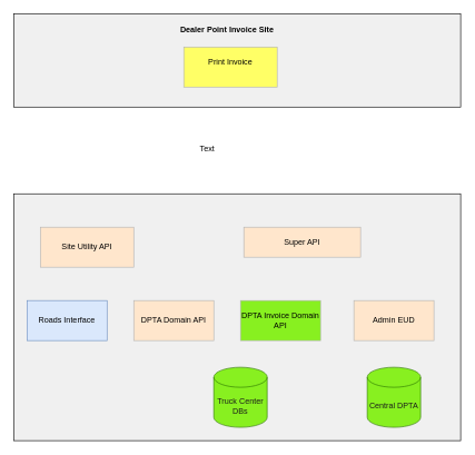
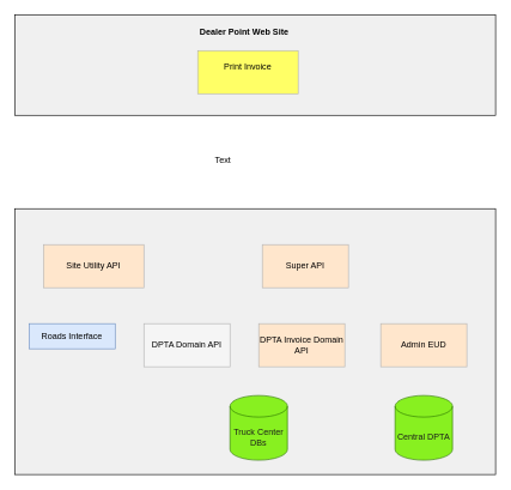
  <mxCell id="0" />
  <mxCell id="1" parent="0" />
  <mxCell id="2" value="" style="rounded=0;whiteSpace=wrap;html=1;fillColor=#F0F0F0;" vertex="1" parent="1"><mxGeometry x="20" y="290" width="670" height="370" as="geometry" /></mxCell>
  <mxCell id="3" value="Truck Center DBs" style="shape=cylinder3;whiteSpace=wrap;html=1;boundedLbl=1;backgroundOutline=1;size=15;fillColor=#88F020;fontColor=#1C1C1C;strokeColor=#2D7600;" vertex="1" parent="1"><mxGeometry x="320" y="550" width="80" height="90" as="geometry" /></mxCell>
  <mxCell id="4" value="Central DPTA" style="shape=cylinder3;whiteSpace=wrap;html=1;boundedLbl=1;backgroundOutline=1;size=15;fillColor=#88F020;fontColor=#1C1C1C;strokeColor=#2D7600;" vertex="1" parent="1"><mxGeometry x="550" y="550" width="80" height="90" as="geometry" /></mxCell>
- <mxCell id="5" value="DPTA Domain API" style="rounded=0;whiteSpace=wrap;html=1;fillColor=#ffe6cc;strokeColor=#B3B3B3;" vertex="1" parent="1"><mxGeometry x="200" y="450" width="120" height="60" as="geometry" /></mxCell>
- <mxCell id="6" value="DPTA Invoice Domain API" style="rounded=0;whiteSpace=wrap;html=1;fillColor=#88f020;strokeColor=#B3B3B3;" vertex="1" parent="1"><mxGeometry x="360" y="450" width="120" height="60" as="geometry" /></mxCell>
+ <mxCell id="5" value="DPTA Domain API" style="rounded=0;whiteSpace=wrap;html=1;fillColor=#f5f5f5;strokeColor=#B3B3B3;" vertex="1" parent="1"><mxGeometry x="200" y="450" width="120" height="60" as="geometry" /></mxCell>
+ <mxCell id="6" value="DPTA Invoice Domain API" style="rounded=0;whiteSpace=wrap;html=1;fillColor=#ffe6cc;strokeColor=#B3B3B3;" vertex="1" parent="1"><mxGeometry x="360" y="450" width="120" height="60" as="geometry" /></mxCell>
  <mxCell id="7" value="Admin EUD" style="rounded=0;whiteSpace=wrap;html=1;fillColor=#ffe6cc;strokeColor=#B3B3B3;" vertex="1" parent="1"><mxGeometry x="530" y="450" width="120" height="60" as="geometry" /></mxCell>
- <mxCell id="8" value="Super API" style="rounded=0;whiteSpace=wrap;html=1;fillColor=#ffe6cc;strokeColor=#B3B3B3;" vertex="1" parent="1"><mxGeometry x="365" y="340" width="175" height="45" as="geometry" /></mxCell>
+ <mxCell id="8" value="Super API" style="rounded=0;whiteSpace=wrap;html=1;fillColor=#ffe6cc;strokeColor=#B3B3B3;" vertex="1" parent="1"><mxGeometry x="365" y="340" width="120" height="60" as="geometry" /></mxCell>
  <mxCell id="9" value="" style="rounded=0;whiteSpace=wrap;html=1;fillColor=#F0F0F0;" vertex="1" parent="1"><mxGeometry x="20" y="20" width="670" height="140" as="geometry" /></mxCell>
  <mxCell id="10" value="Print Invoice&lt;div&gt;&amp;nbsp;&lt;/div&gt;" style="rounded=0;whiteSpace=wrap;html=1;fillColor=#FFFF66;strokeColor=#B3B3B3;" vertex="1" parent="1"><mxGeometry x="275" y="70" width="140" height="60" as="geometry" /></mxCell>
- <mxCell id="11" value="Dealer Point Invoice Site" style="text;html=1;align=center;verticalAlign=middle;whiteSpace=wrap;rounded=0;fontStyle=1" vertex="1" parent="1"><mxGeometry x="220" y="30" width="240" height="30" as="geometry" /></mxCell>
+ <mxCell id="11" value="Dealer Point Web Site" style="text;html=1;align=center;verticalAlign=middle;whiteSpace=wrap;rounded=0;fontStyle=1" vertex="1" parent="1"><mxGeometry x="220" y="30" width="240" height="30" as="geometry" /></mxCell>
  <mxCell id="12" value="Site Utility API" style="rounded=0;whiteSpace=wrap;html=1;fillColor=#ffe6cc;strokeColor=#B3B3B3;" vertex="1" parent="1"><mxGeometry x="60" y="340" width="140" height="60" as="geometry" /></mxCell>
- <mxCell id="13" value="Roads Interface" style="rounded=0;whiteSpace=wrap;html=1;fillColor=#dae8fc;strokeColor=#6c8ebf;" vertex="1" parent="1"><mxGeometry x="40" y="450" width="120" height="60" as="geometry" /></mxCell>
+ <mxCell id="13" value="Roads Interface" style="rounded=0;whiteSpace=wrap;html=1;fillColor=#dae8fc;strokeColor=#6c8ebf;" vertex="1" parent="1"><mxGeometry x="40" y="450" width="120" height="35" as="geometry" /></mxCell>
  <mxCell id="14" value="Text" style="text;html=1;align=center;verticalAlign=middle;resizable=0;points=[];autosize=1;strokeColor=none;fillColor=none;" vertex="1" parent="1"><mxGeometry x="285" y="208" width="50" height="30" as="geometry" /></mxCell>
